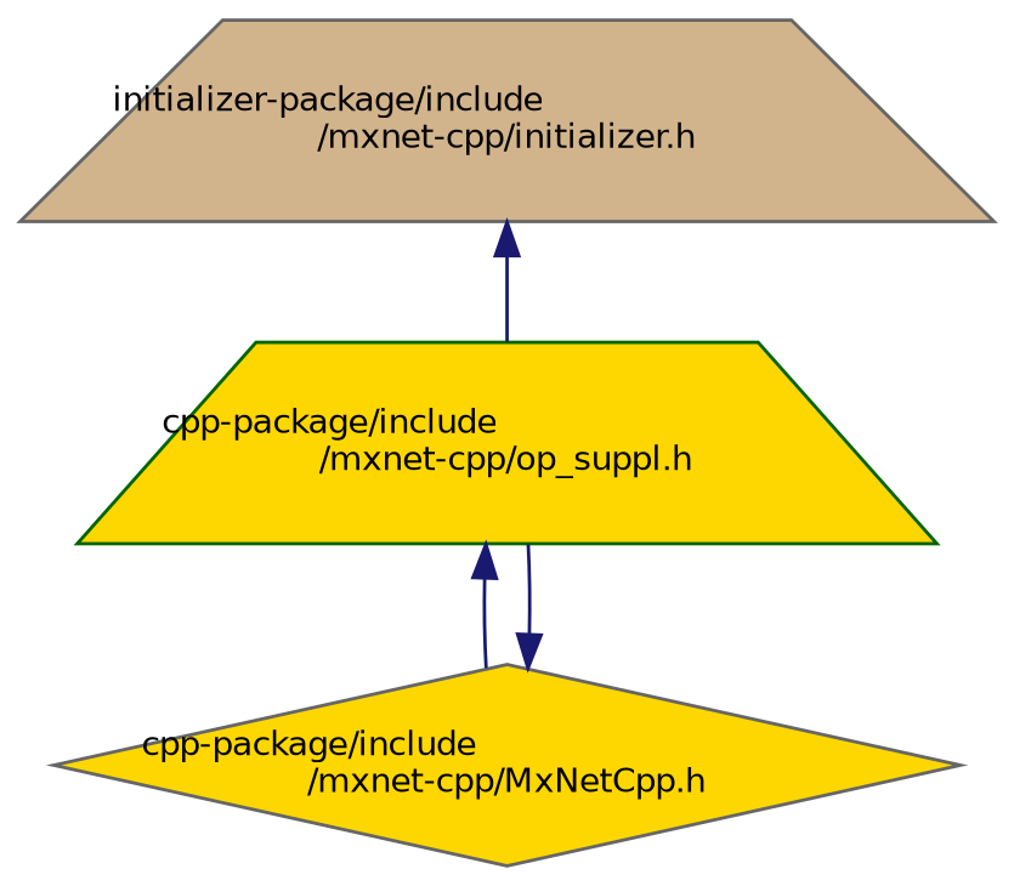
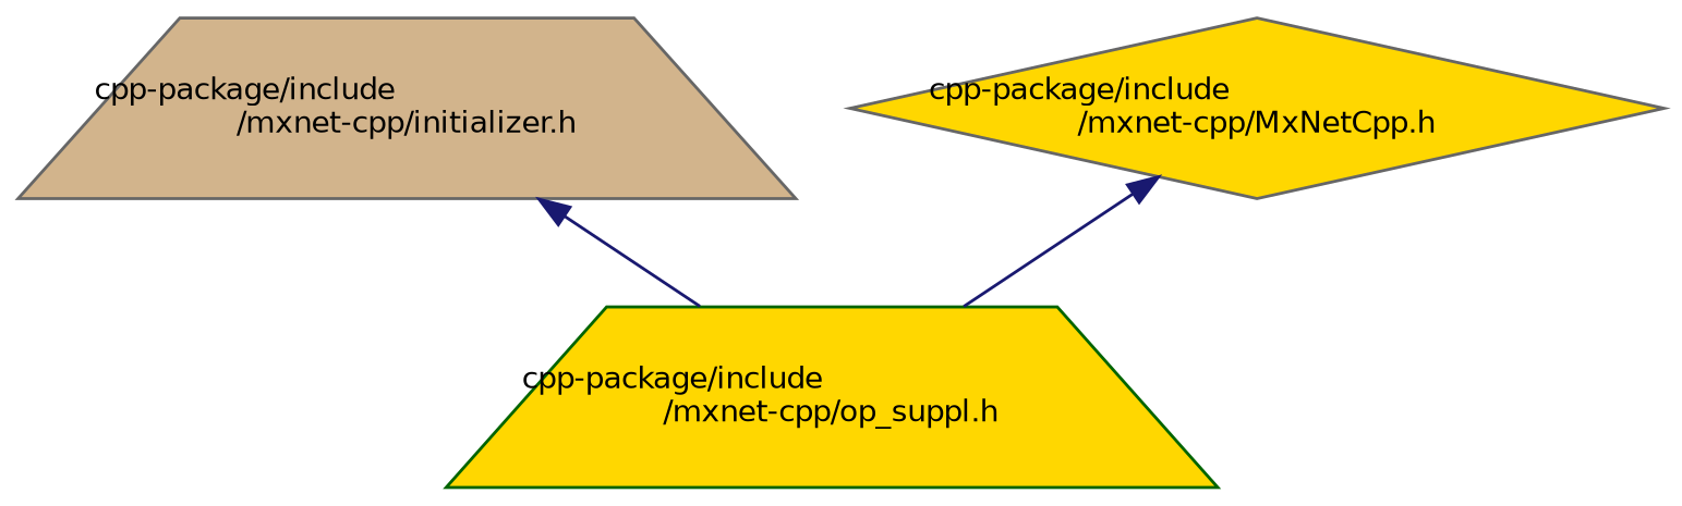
  digraph {
    node [color=gray40 fillcolor=gold fontname=Helvetica fontsize=10 shape=trapezium style=filled]
    edge [color=midnightblue dir=back fontname=Helvetica fontsize=10 labelfontname=Helvetica labelfontsize=10 style=solid]
-   n1 [fillcolor=tan fontcolor=black height=0.2 label="initializer-package/include\l/mxnet-cpp/initializer.h" width=0.4]
+   n1 [fillcolor=tan fontcolor=black height=0.2 label="cpp-package/include\l/mxnet-cpp/initializer.h" width=0.4]
    n2 [color=darkgreen height=0.2 label="cpp-package/include\l/mxnet-cpp/op_suppl.h" width=0.4]
    n3 [height=0.2 label="cpp-package/include\l/mxnet-cpp/MxNetCpp.h" shape=diamond width=0.4]
    n1 -> n2
-   n2 -> n3
    n3 -> n2
  }
